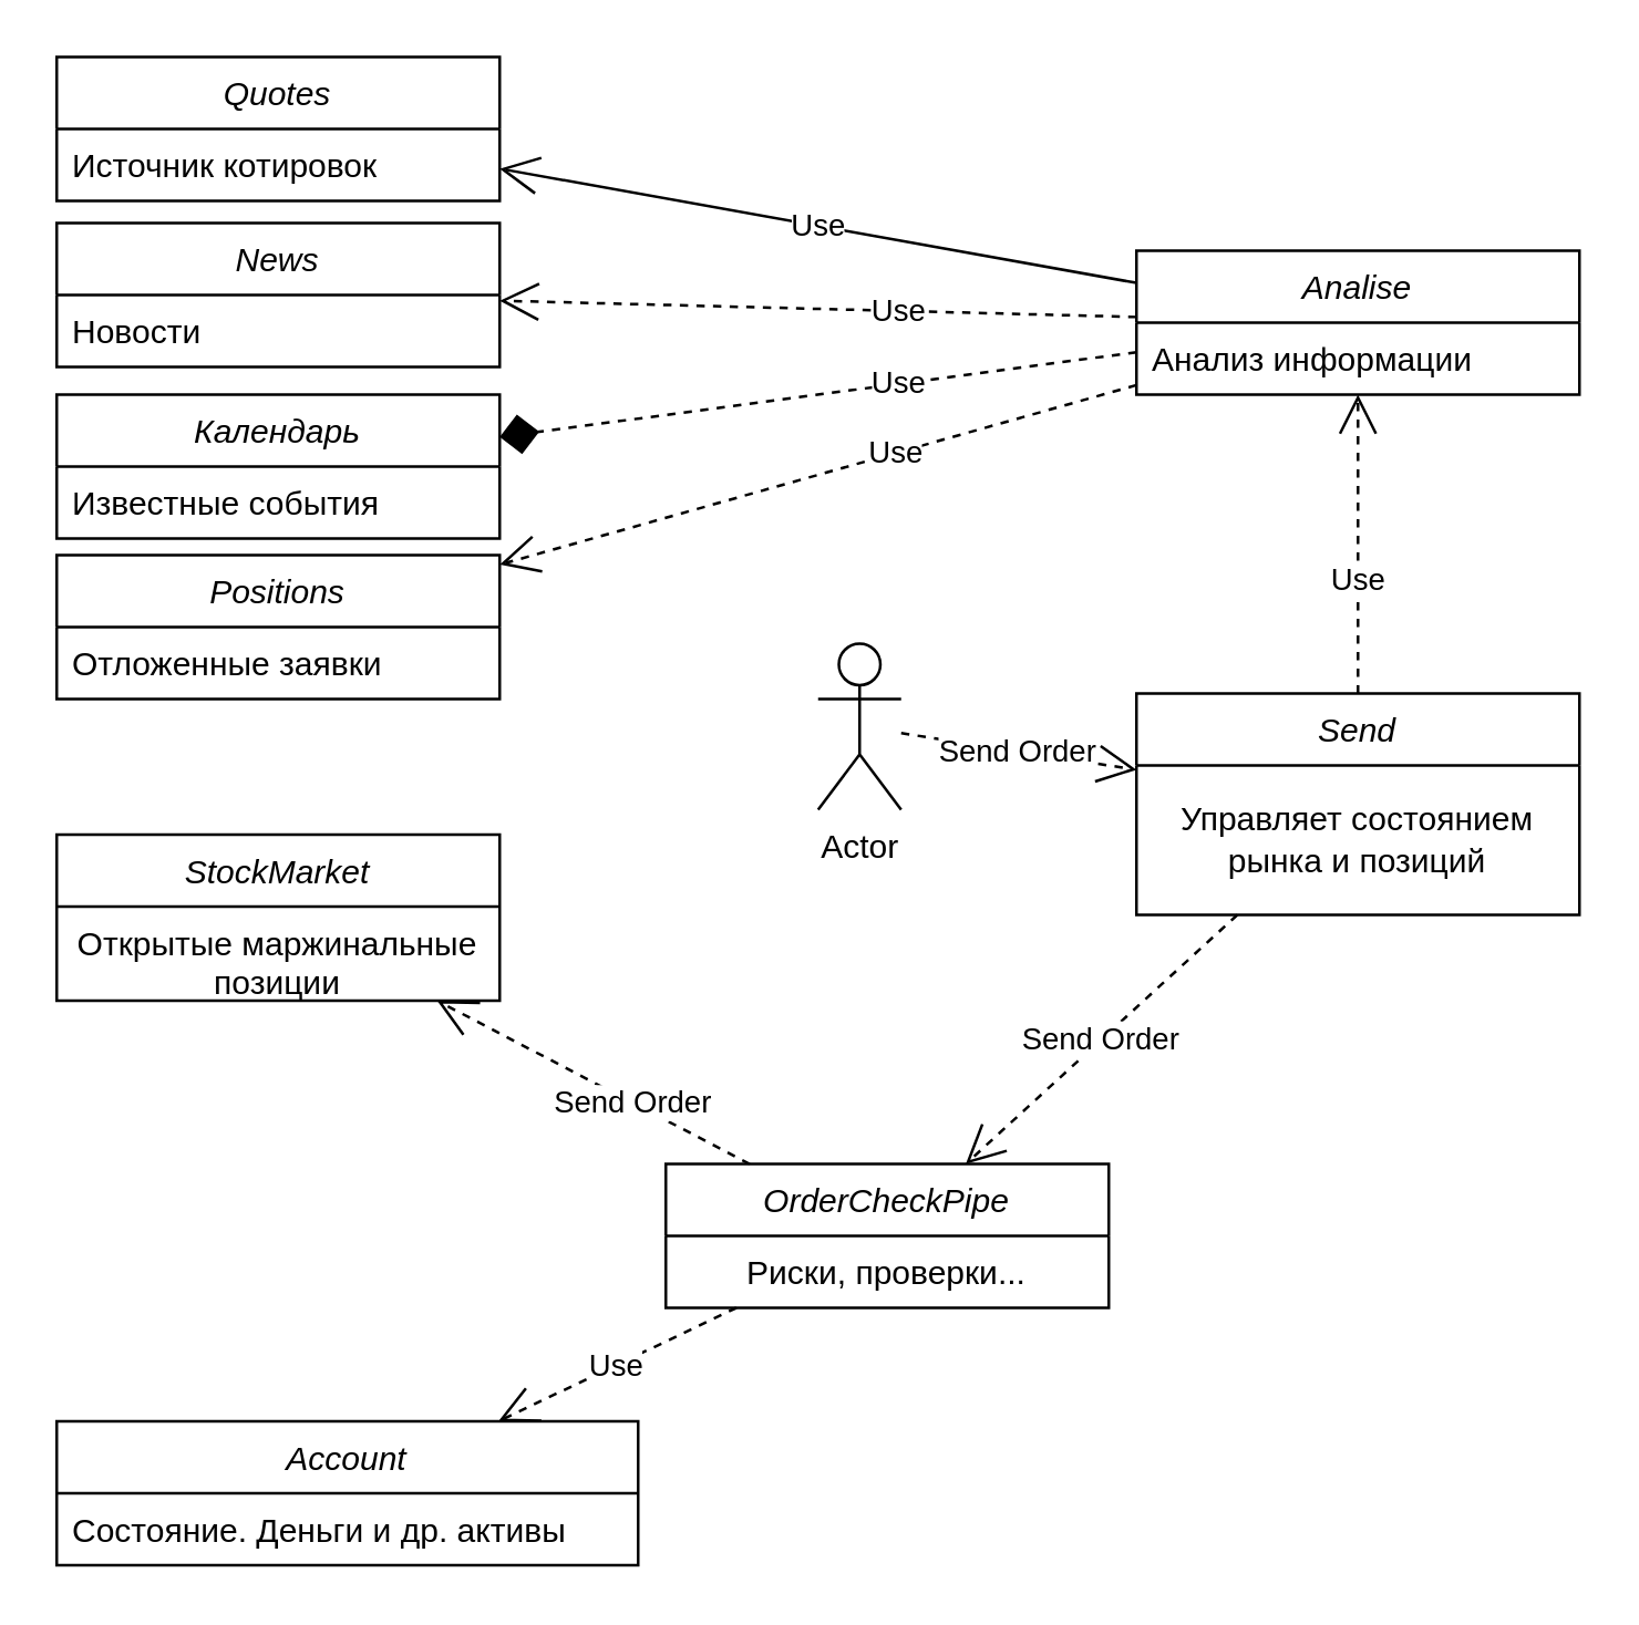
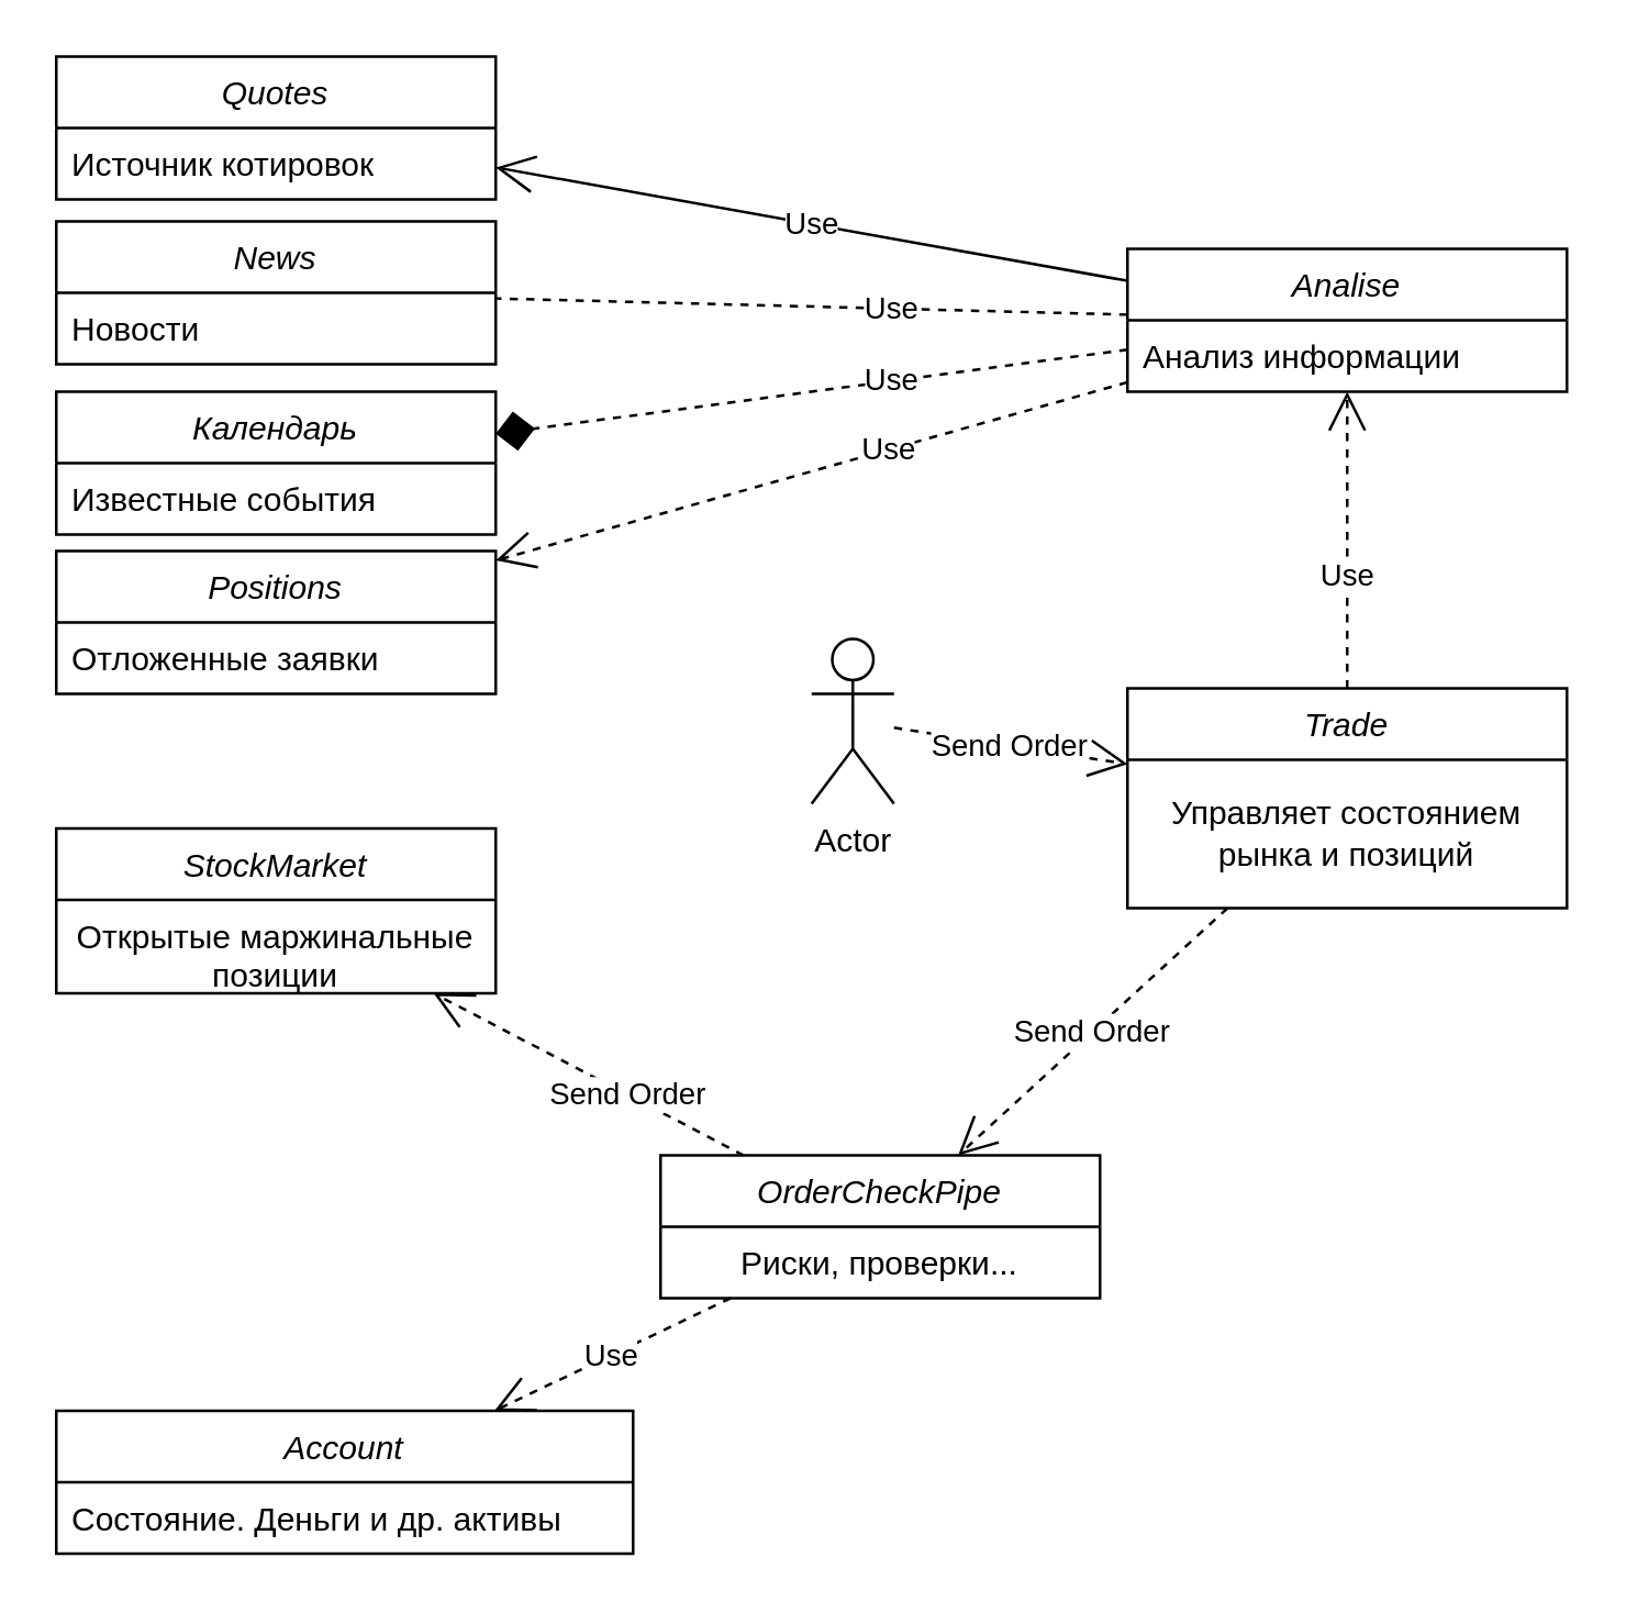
  <mxCell id="0" />
  <mxCell id="1" parent="0" />
  <mxCell id="2" value="Account" style="swimlane;fontStyle=2;align=center;verticalAlign=top;childLayout=stackLayout;horizontal=1;startSize=26;horizontalStack=0;resizeParent=1;resizeLast=0;collapsible=1;marginBottom=0;rounded=0;shadow=0;strokeWidth=1;" parent="1" vertex="1"><mxGeometry x="20" y="513" width="210" height="52" as="geometry"><mxRectangle x="220" y="120" width="160" height="26" as="alternateBounds" /></mxGeometry></mxCell>
  <mxCell id="3" value="Состояние. Деньги и др. активы" style="text;align=left;verticalAlign=top;spacingLeft=4;spacingRight=4;overflow=hidden;rotatable=0;points=[[0,0.5],[1,0.5]];portConstraint=eastwest;" parent="2" vertex="1"><mxGeometry y="26" width="210" height="26" as="geometry" /></mxCell>
  <mxCell id="4" value="OrderCheckPipe" style="swimlane;fontStyle=2;align=center;verticalAlign=top;childLayout=stackLayout;horizontal=1;startSize=26;horizontalStack=0;resizeParent=1;resizeLast=0;collapsible=1;marginBottom=0;rounded=0;shadow=0;strokeWidth=1;" vertex="1" parent="1"><mxGeometry x="240" y="420" width="160" height="52" as="geometry"><mxRectangle x="220" y="120" width="160" height="26" as="alternateBounds" /></mxGeometry></mxCell>
  <mxCell id="5" value="Риски, проверки..." style="text;align=center;verticalAlign=top;spacingLeft=4;spacingRight=4;overflow=hidden;rotatable=0;points=[[0,0.5],[1,0.5]];portConstraint=eastwest;" vertex="1" parent="4"><mxGeometry y="26" width="160" height="26" as="geometry" /></mxCell>
  <mxCell id="6" value="Quotes" style="swimlane;fontStyle=2;align=center;verticalAlign=top;childLayout=stackLayout;horizontal=1;startSize=26;horizontalStack=0;resizeParent=1;resizeLast=0;collapsible=1;marginBottom=0;rounded=0;shadow=0;strokeWidth=1;" vertex="1" parent="1"><mxGeometry x="20" y="20" width="160" height="52" as="geometry"><mxRectangle x="220" y="120" width="160" height="26" as="alternateBounds" /></mxGeometry></mxCell>
  <mxCell id="7" value="Источник котировок" style="text;align=left;verticalAlign=top;spacingLeft=4;spacingRight=4;overflow=hidden;rotatable=0;points=[[0,0.5],[1,0.5]];portConstraint=eastwest;" vertex="1" parent="6"><mxGeometry y="26" width="160" height="26" as="geometry" /></mxCell>
  <mxCell id="8" value="Use" style="endArrow=open;endSize=12;dashed=1;html=1;rounded=0;" edge="1" parent="1" source="4" target="2"><mxGeometry width="160" relative="1" as="geometry"><mxPoint x="120" y="640" as="sourcePoint" /><mxPoint x="60" y="600" as="targetPoint" /></mxGeometry></mxCell>
  <mxCell id="9" value="StockMarket" style="swimlane;fontStyle=2;align=center;verticalAlign=top;childLayout=stackLayout;horizontal=1;startSize=26;horizontalStack=0;resizeParent=1;resizeLast=0;collapsible=1;marginBottom=0;rounded=0;shadow=0;strokeWidth=1;" vertex="1" parent="1"><mxGeometry x="20" y="301" width="160" height="60" as="geometry"><mxRectangle x="220" y="120" width="160" height="26" as="alternateBounds" /></mxGeometry></mxCell>
  <mxCell id="10" value="Открытые маржинальные позиции" style="text;align=center;verticalAlign=top;spacingLeft=4;spacingRight=4;overflow=hidden;rotatable=0;points=[[0,0.5],[1,0.5]];portConstraint=eastwest;whiteSpace=wrap;" vertex="1" parent="9"><mxGeometry y="26" width="160" height="34" as="geometry" /></mxCell>
  <mxCell id="11" value="Send Order" style="endArrow=open;endSize=12;dashed=1;html=1;rounded=0;" edge="1" parent="1" source="12" target="4"><mxGeometry x="0.004" width="160" relative="1" as="geometry"><mxPoint x="140" y="688" as="sourcePoint" /><mxPoint x="140" y="590" as="targetPoint" /><mxPoint as="offset" /></mxGeometry></mxCell>
- <mxCell id="12" value="Send" style="swimlane;fontStyle=2;align=center;verticalAlign=top;childLayout=stackLayout;horizontal=1;startSize=26;horizontalStack=0;resizeParent=1;resizeLast=0;collapsible=1;marginBottom=0;rounded=0;shadow=0;strokeWidth=1;" vertex="1" parent="1"><mxGeometry x="410" y="250" width="160" height="80" as="geometry"><mxRectangle x="220" y="120" width="160" height="26" as="alternateBounds" /></mxGeometry></mxCell>
+ <mxCell id="12" value="Trade" style="swimlane;fontStyle=2;align=center;verticalAlign=top;childLayout=stackLayout;horizontal=1;startSize=26;horizontalStack=0;resizeParent=1;resizeLast=0;collapsible=1;marginBottom=0;rounded=0;shadow=0;strokeWidth=1;" vertex="1" parent="1"><mxGeometry x="410" y="250" width="160" height="80" as="geometry"><mxRectangle x="220" y="120" width="160" height="26" as="alternateBounds" /></mxGeometry></mxCell>
  <mxCell id="13" value="Управляет состоянием рынка и позиций" style="text;align=center;verticalAlign=middle;spacingLeft=4;spacingRight=4;overflow=hidden;rotatable=0;points=[[0,0.5],[1,0.5]];portConstraint=eastwest;whiteSpace=wrap;" vertex="1" parent="12"><mxGeometry y="26" width="160" height="54" as="geometry" /></mxCell>
  <mxCell id="14" value="News" style="swimlane;fontStyle=2;align=center;verticalAlign=top;childLayout=stackLayout;horizontal=1;startSize=26;horizontalStack=0;resizeParent=1;resizeLast=0;collapsible=1;marginBottom=0;rounded=0;shadow=0;strokeWidth=1;" vertex="1" parent="1"><mxGeometry x="20" y="80" width="160" height="52" as="geometry"><mxRectangle x="220" y="120" width="160" height="26" as="alternateBounds" /></mxGeometry></mxCell>
  <mxCell id="15" value="Новости" style="text;align=left;verticalAlign=top;spacingLeft=4;spacingRight=4;overflow=hidden;rotatable=0;points=[[0,0.5],[1,0.5]];portConstraint=eastwest;" vertex="1" parent="14"><mxGeometry y="26" width="160" height="26" as="geometry" /></mxCell>
  <mxCell id="16" value="Календарь" style="swimlane;fontStyle=2;align=center;verticalAlign=top;childLayout=stackLayout;horizontal=1;startSize=26;horizontalStack=0;resizeParent=1;resizeLast=0;collapsible=1;marginBottom=0;rounded=0;shadow=0;strokeWidth=1;" vertex="1" parent="1"><mxGeometry x="20" y="142" width="160" height="52" as="geometry"><mxRectangle x="220" y="120" width="160" height="26" as="alternateBounds" /></mxGeometry></mxCell>
  <mxCell id="17" value="Известные события" style="text;align=left;verticalAlign=top;spacingLeft=4;spacingRight=4;overflow=hidden;rotatable=0;points=[[0,0.5],[1,0.5]];portConstraint=eastwest;" vertex="1" parent="16"><mxGeometry y="26" width="160" height="26" as="geometry" /></mxCell>
  <mxCell id="18" value="Analise" style="swimlane;fontStyle=2;align=center;verticalAlign=top;childLayout=stackLayout;horizontal=1;startSize=26;horizontalStack=0;resizeParent=1;resizeLast=0;collapsible=1;marginBottom=0;rounded=0;shadow=0;strokeWidth=1;" vertex="1" parent="1"><mxGeometry x="410" y="90" width="160" height="52" as="geometry"><mxRectangle x="220" y="120" width="160" height="26" as="alternateBounds" /></mxGeometry></mxCell>
  <mxCell id="19" value="Анализ информации" style="text;align=left;verticalAlign=top;spacingLeft=4;spacingRight=4;overflow=hidden;rotatable=0;points=[[0,0.5],[1,0.5]];portConstraint=eastwest;" vertex="1" parent="18"><mxGeometry y="26" width="160" height="26" as="geometry" /></mxCell>
  <mxCell id="20" value="Use" style="endArrow=open;endSize=12;dashed=0;html=1;rounded=0;" edge="1" parent="1" source="18" target="6"><mxGeometry width="160" relative="1" as="geometry"><mxPoint x="290" y="20" as="sourcePoint" /><mxPoint x="210" y="20" as="targetPoint" /></mxGeometry></mxCell>
- <mxCell id="21" value="Use" style="endArrow=open;endSize=12;dashed=1;html=1;rounded=0;" edge="1" parent="1" source="18" target="14"><mxGeometry x="-0.25" width="160" relative="1" as="geometry"><mxPoint x="272" y="110" as="sourcePoint" /><mxPoint x="188" y="82" as="targetPoint" /><mxPoint as="offset" /></mxGeometry></mxCell>
+ <mxCell id="21" value="Use" style="endArrow=none;endSize=12;dashed=1;html=1;rounded=0;" edge="1" parent="1" source="18" target="14"><mxGeometry x="-0.25" width="160" relative="1" as="geometry"><mxPoint x="272" y="110" as="sourcePoint" /><mxPoint x="188" y="82" as="targetPoint" /><mxPoint as="offset" /></mxGeometry></mxCell>
  <mxCell id="22" value="Use" style="endArrow=diamond;endSize=12;dashed=1;html=1;rounded=0;" edge="1" parent="1" source="18" target="16"><mxGeometry x="-0.25" width="160" relative="1" as="geometry"><mxPoint x="270" y="136" as="sourcePoint" /><mxPoint x="190" y="136" as="targetPoint" /><mxPoint as="offset" /></mxGeometry></mxCell>
  <mxCell id="23" value="Use" style="endArrow=open;endSize=12;dashed=1;html=1;rounded=0;" edge="1" parent="1" source="12" target="18"><mxGeometry x="-0.25" width="160" relative="1" as="geometry"><mxPoint x="272" y="162" as="sourcePoint" /><mxPoint x="188" y="190" as="targetPoint" /><mxPoint as="offset" /></mxGeometry></mxCell>
  <mxCell id="24" value="Send Order" style="endArrow=open;endSize=12;dashed=1;html=1;rounded=0;" edge="1" parent="1" source="4" target="9"><mxGeometry x="-0.25" width="160" relative="1" as="geometry"><mxPoint x="520" y="610" as="sourcePoint" /><mxPoint x="365" y="162" as="targetPoint" /><mxPoint as="offset" /></mxGeometry></mxCell>
  <mxCell id="25" value="Actor" style="shape=umlActor;verticalLabelPosition=bottom;verticalAlign=top;html=1;" vertex="1" parent="1"><mxGeometry x="295" y="232" width="30" height="60" as="geometry" /></mxCell>
  <mxCell id="26" value="Send Order" style="endArrow=open;endSize=12;dashed=1;html=1;rounded=0;" edge="1" parent="1" source="25" target="12"><mxGeometry x="0.004" width="160" relative="1" as="geometry"><mxPoint x="456" y="340" as="sourcePoint" /><mxPoint x="358" y="430" as="targetPoint" /><mxPoint as="offset" /></mxGeometry></mxCell>
  <mxCell id="27" value="Positions" style="swimlane;fontStyle=2;align=center;verticalAlign=top;childLayout=stackLayout;horizontal=1;startSize=26;horizontalStack=0;resizeParent=1;resizeLast=0;collapsible=1;marginBottom=0;rounded=0;shadow=0;strokeWidth=1;" vertex="1" parent="1"><mxGeometry x="20" y="200" width="160" height="52" as="geometry"><mxRectangle x="220" y="120" width="160" height="26" as="alternateBounds" /></mxGeometry></mxCell>
  <mxCell id="28" value="Отложенные заявки" style="text;align=left;verticalAlign=top;spacingLeft=4;spacingRight=4;overflow=hidden;rotatable=0;points=[[0,0.5],[1,0.5]];portConstraint=eastwest;" vertex="1" parent="27"><mxGeometry y="26" width="160" height="26" as="geometry" /></mxCell>
  <mxCell id="29" value="Use" style="endArrow=open;endSize=12;dashed=1;html=1;rounded=0;" edge="1" parent="1" source="18" target="27"><mxGeometry x="-0.25" width="160" relative="1" as="geometry"><mxPoint x="420" y="137" as="sourcePoint" /><mxPoint x="190" y="167" as="targetPoint" /><mxPoint as="offset" /></mxGeometry></mxCell>
